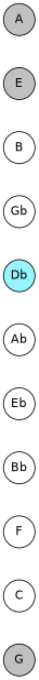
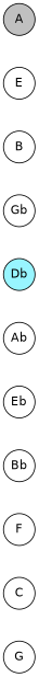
  graph {
    mindist=.1
    node [fillcolor=white fontname=Helvetica margin=0 shape=circle style=filled]
    edge [style=invis]
-   E [fillcolor=gray]
+   E
    B
    Gb
    Db [fillcolor=cadetblue1]
    Ab
    Eb
    Bb
    F
    C
-   G [fillcolor=gray]
+   G
    A [fillcolor=gray]
    subgraph sub_1 {
      E
      B
      Gb
      Db
      Ab
      Eb
      Bb
      F
      C
      G
      A
    }
    E -- B
    B -- Gb
    Gb -- Db
    Db -- Ab
    Ab -- Eb
    Eb -- Bb
    Bb -- F
    F -- C
    C -- G
    A -- E
  }
